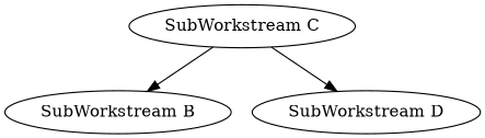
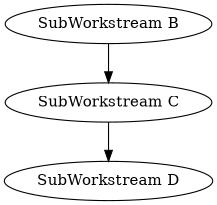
  digraph {
    n1 [label="SubWorkstream B"]
    n2 [label="SubWorkstream C"]
    n3 [label="SubWorkstream D"]
-   n2 -> n1
+   n1 -> n2
    n2 -> n3
  }
